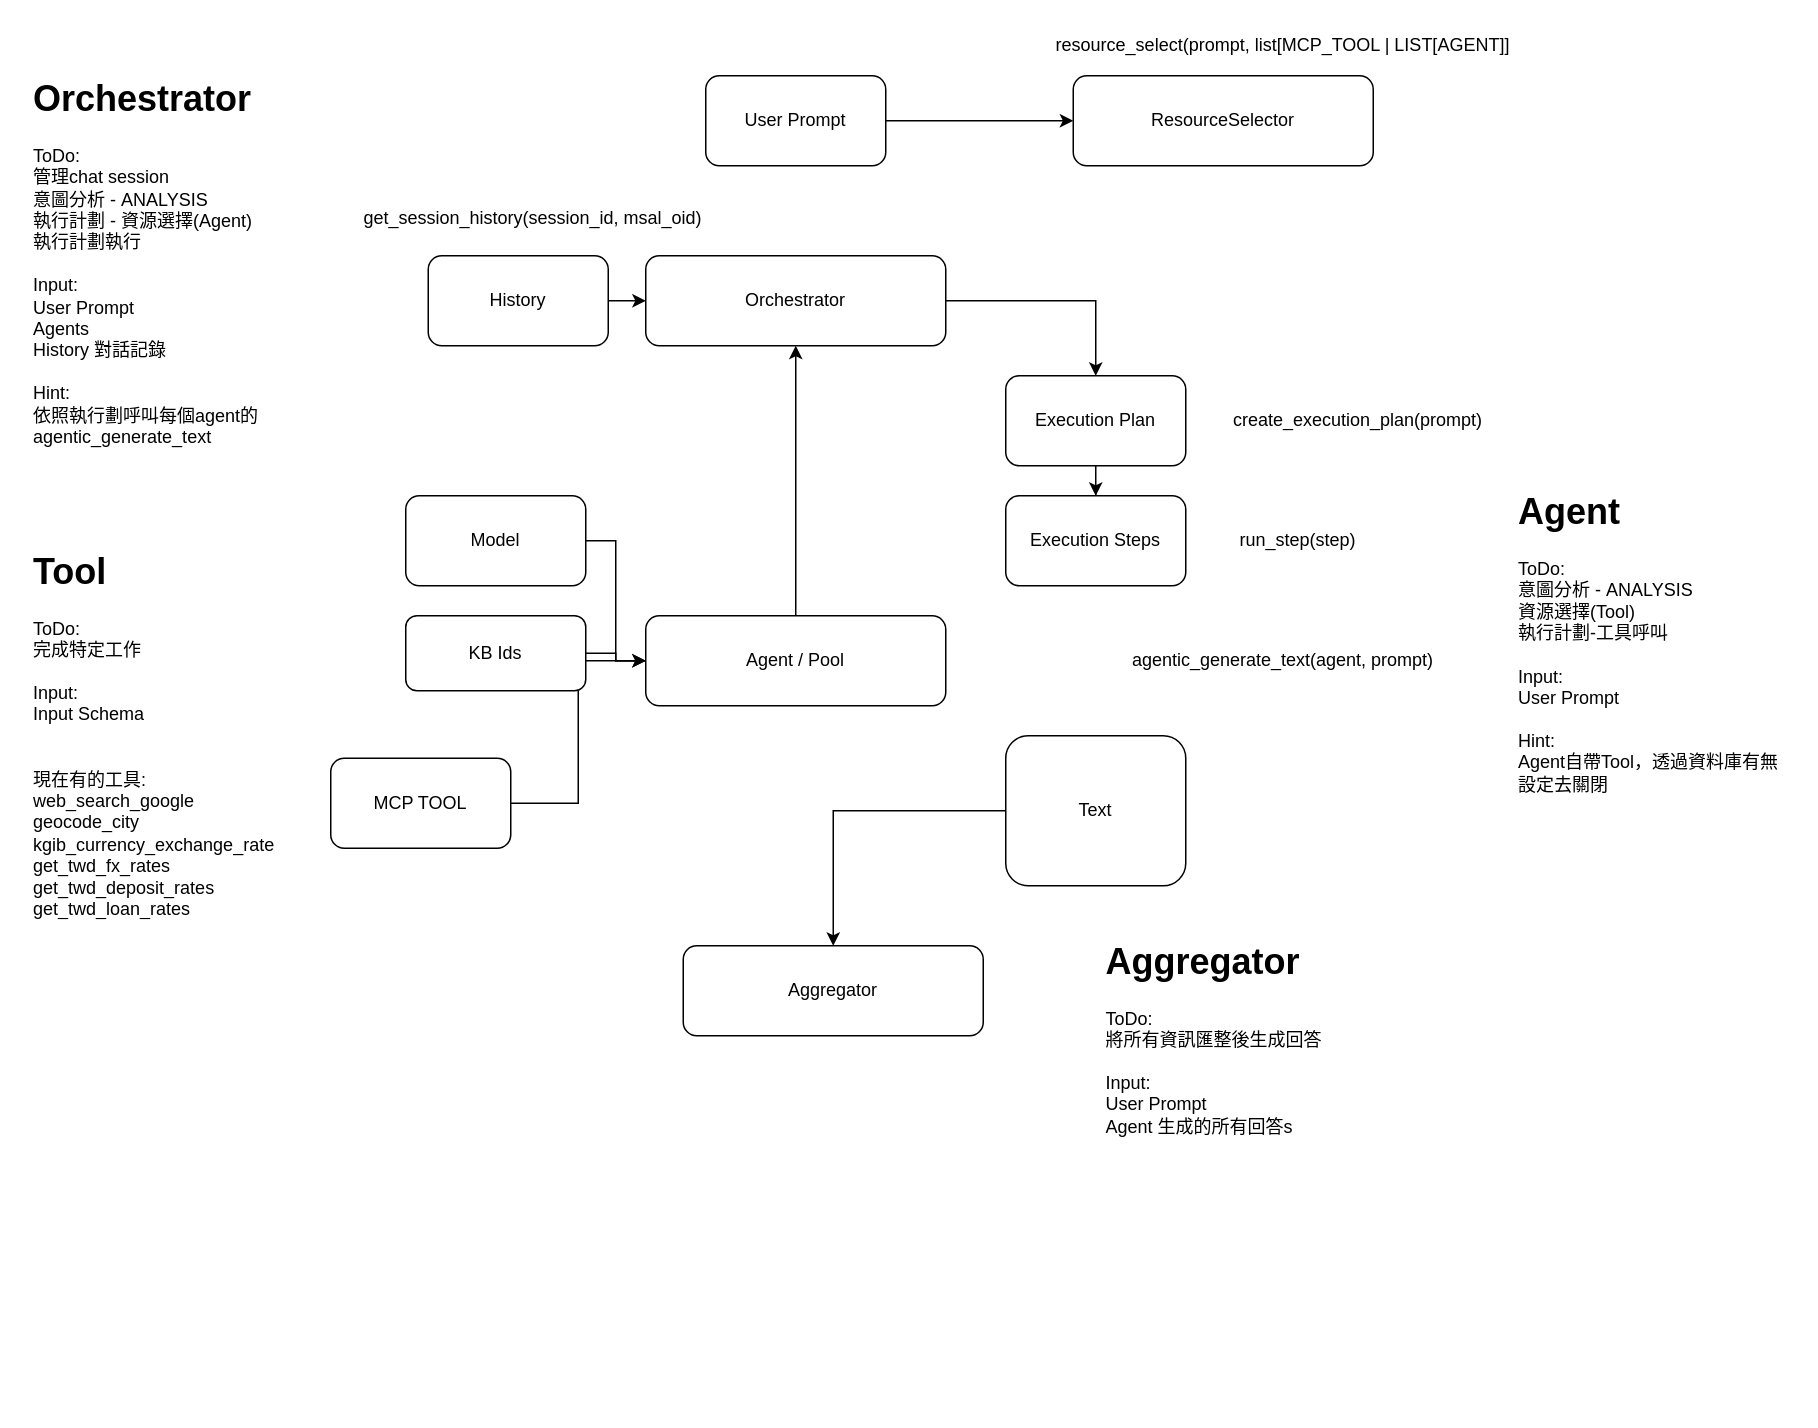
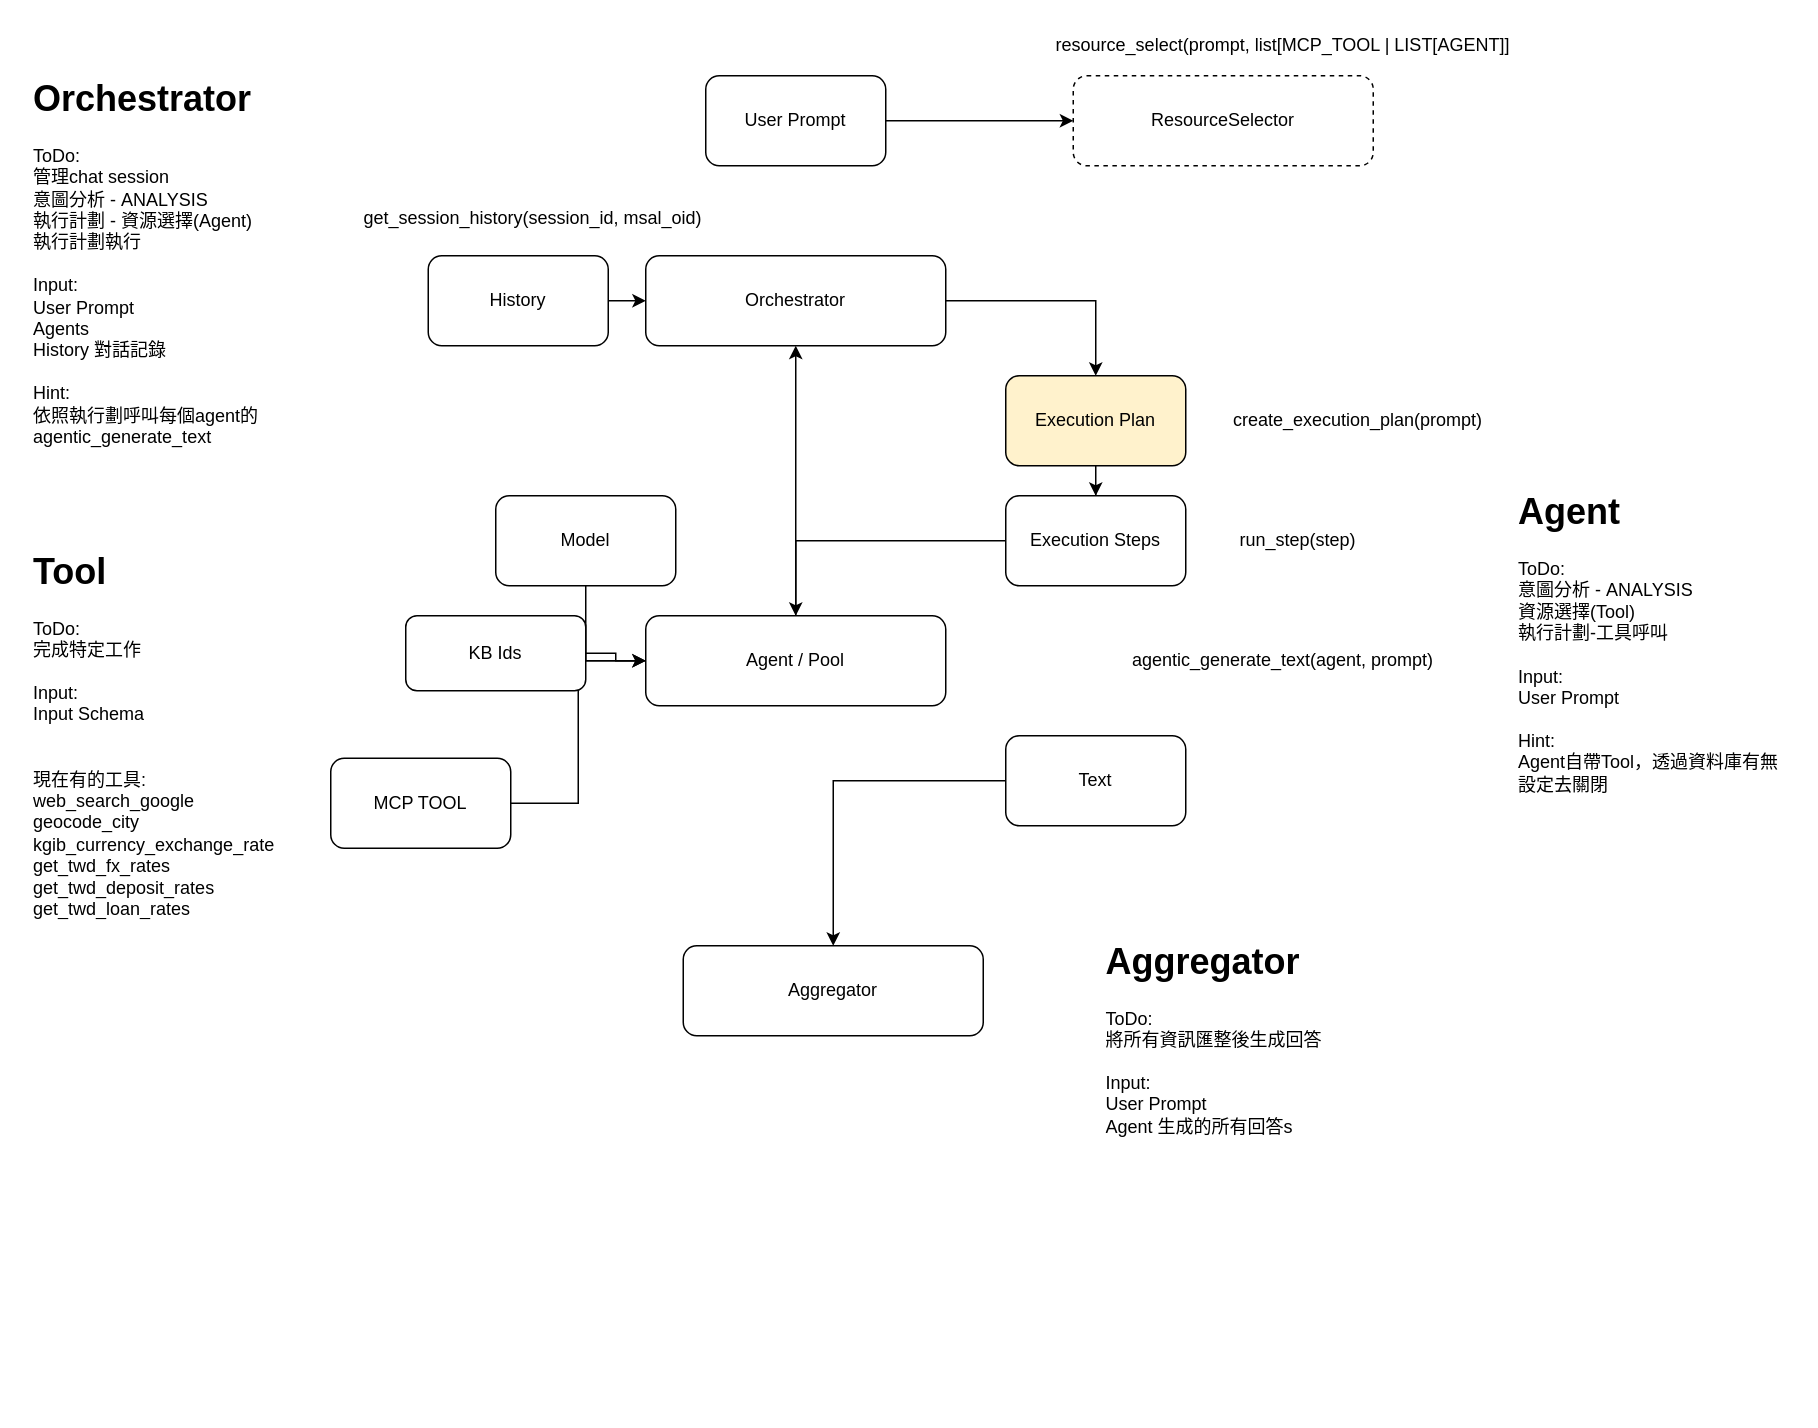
  <mxCell id="0" />
  <mxCell id="1" parent="0" />
  <mxCell id="2" style="edgeStyle=orthogonalEdgeStyle;rounded=0;orthogonalLoop=1;jettySize=auto;html=1;" edge="1" parent="1" source="3" target="32"><mxGeometry relative="1" as="geometry" /></mxCell>
  <mxCell id="3" value="User Prompt" style="rounded=1;whiteSpace=wrap;html=1;" vertex="1" parent="1"><mxGeometry x="470" y="50" width="120" height="60" as="geometry" /></mxCell>
  <mxCell id="4" style="edgeStyle=orthogonalEdgeStyle;rounded=0;orthogonalLoop=1;jettySize=auto;html=1;" edge="1" parent="1" source="5" target="26"><mxGeometry relative="1" as="geometry" /></mxCell>
  <mxCell id="5" value="Orchestrator" style="rounded=1;whiteSpace=wrap;html=1;" vertex="1" parent="1"><mxGeometry x="430" y="170" width="200" height="60" as="geometry" /></mxCell>
  <mxCell id="6" style="edgeStyle=orthogonalEdgeStyle;rounded=0;orthogonalLoop=1;jettySize=auto;html=1;entryX=0;entryY=0.5;entryDx=0;entryDy=0;" edge="1" parent="1" source="7" target="5"><mxGeometry relative="1" as="geometry" /></mxCell>
  <mxCell id="7" value="History" style="rounded=1;whiteSpace=wrap;html=1;" vertex="1" parent="1"><mxGeometry x="285" y="170" width="120" height="60" as="geometry" /></mxCell>
  <mxCell id="8" style="edgeStyle=orthogonalEdgeStyle;rounded=0;orthogonalLoop=1;jettySize=auto;html=1;entryX=0;entryY=0.5;entryDx=0;entryDy=0;endArrow=none;" edge="1" parent="1" source="9" target="15"><mxGeometry relative="1" as="geometry" /></mxCell>
- <mxCell id="9" value="Model" style="rounded=1;whiteSpace=wrap;html=1;" vertex="1" parent="1"><mxGeometry x="270" y="330" width="120" height="60" as="geometry" /></mxCell>
+ <mxCell id="9" value="Model" style="rounded=1;whiteSpace=wrap;html=1;" vertex="1" parent="1"><mxGeometry x="330" y="330" width="120" height="60" as="geometry" /></mxCell>
  <mxCell id="10" style="edgeStyle=orthogonalEdgeStyle;rounded=0;orthogonalLoop=1;jettySize=auto;html=1;entryX=0;entryY=0.5;entryDx=0;entryDy=0;" edge="1" parent="1" source="11" target="15"><mxGeometry relative="1" as="geometry" /></mxCell>
  <mxCell id="11" value="MCP TOOL" style="rounded=1;whiteSpace=wrap;html=1;" vertex="1" parent="1"><mxGeometry x="220" y="505" width="120" height="60" as="geometry" /></mxCell>
  <mxCell id="12" value="" style="edgeStyle=orthogonalEdgeStyle;rounded=0;orthogonalLoop=1;jettySize=auto;html=1;" edge="1" parent="1" source="13" target="15"><mxGeometry relative="1" as="geometry" /></mxCell>
  <mxCell id="13" value="KB Ids" style="rounded=1;whiteSpace=wrap;html=1;" vertex="1" parent="1"><mxGeometry x="270" y="410" width="120" height="50" as="geometry" /></mxCell>
  <mxCell id="14" style="edgeStyle=orthogonalEdgeStyle;rounded=0;orthogonalLoop=1;jettySize=auto;html=1;" edge="1" parent="1" source="15" target="5"><mxGeometry relative="1" as="geometry" /></mxCell>
  <mxCell id="15" value="Agent / Pool" style="rounded=1;whiteSpace=wrap;html=1;" vertex="1" parent="1"><mxGeometry x="430" y="410" width="200" height="60" as="geometry" /></mxCell>
  <mxCell id="16" value="Aggregator" style="rounded=1;whiteSpace=wrap;html=1;" vertex="1" parent="1"><mxGeometry x="455" y="630" width="200" height="60" as="geometry" /></mxCell>
  <mxCell id="17" value="&lt;h1 style=&quot;margin-top: 0px;&quot;&gt;Orchestrator&lt;/h1&gt;&lt;div&gt;ToDo:&lt;/div&gt;&lt;div&gt;管理chat session&lt;/div&gt;&lt;div&gt;意圖分析 - ANALYSIS&lt;/div&gt;&lt;div&gt;執行計劃 - 資源選擇(Agent)&lt;/div&gt;&lt;div&gt;執行計劃執行&lt;br&gt;&lt;br&gt;Input:&lt;/div&gt;&lt;div&gt;User Prompt&lt;/div&gt;&lt;div&gt;Agents&lt;/div&gt;&lt;div&gt;History 對話記錄&lt;/div&gt;&lt;div&gt;&lt;br&gt;&lt;/div&gt;&lt;div&gt;Hint:&lt;/div&gt;&lt;div&gt;依照執行劃呼叫每個agent的&lt;/div&gt;&lt;div&gt;agentic_generate_text&lt;/div&gt;&lt;div&gt;&lt;br&gt;&lt;/div&gt;&lt;div&gt;&lt;br&gt;&lt;/div&gt;&lt;div&gt;&lt;br&gt;&lt;/div&gt;" style="text;html=1;whiteSpace=wrap;overflow=hidden;rounded=0;" vertex="1" parent="1"><mxGeometry x="20" y="45" width="180" height="310" as="geometry" /></mxCell>
  <mxCell id="18" style="edgeStyle=orthogonalEdgeStyle;rounded=0;orthogonalLoop=1;jettySize=auto;html=1;entryX=0.5;entryY=0;entryDx=0;entryDy=0;" edge="1" parent="1" source="19" target="16"><mxGeometry relative="1" as="geometry" /></mxCell>
- <mxCell id="19" value="Text" style="rounded=1;whiteSpace=wrap;html=1;" vertex="1" parent="1"><mxGeometry x="670" y="490" width="120" height="100" as="geometry" /></mxCell>
+ <mxCell id="19" value="Text" style="rounded=1;whiteSpace=wrap;html=1;" vertex="1" parent="1"><mxGeometry x="670" y="490" width="120" height="60" as="geometry" /></mxCell>
  <mxCell id="20" value="&lt;h1 style=&quot;margin-top: 0px;&quot;&gt;Aggregator&lt;/h1&gt;&lt;div&gt;ToDo:&lt;/div&gt;&lt;div&gt;將所有資訊匯整後生成回答&lt;/div&gt;&lt;div&gt;&lt;br&gt;Input:&lt;/div&gt;&lt;div&gt;User Prompt&lt;/div&gt;&lt;div&gt;Agent 生成的所有回答s&lt;/div&gt;&lt;div&gt;&lt;br&gt;&lt;/div&gt;&lt;div&gt;&lt;br&gt;&lt;/div&gt;&lt;div&gt;&lt;br&gt;&lt;/div&gt;&lt;div&gt;&lt;br&gt;&lt;/div&gt;&lt;div&gt;&lt;br&gt;&lt;/div&gt;" style="text;html=1;whiteSpace=wrap;overflow=hidden;rounded=0;" vertex="1" parent="1"><mxGeometry x="735" y="620" width="180" height="310" as="geometry" /></mxCell>
  <mxCell id="21" value="&lt;h1 style=&quot;margin-top: 0px;&quot;&gt;Agent&lt;/h1&gt;&lt;div&gt;ToDo:&lt;/div&gt;&lt;div&gt;意圖分析 - ANALYSIS&lt;/div&gt;&lt;div&gt;資源選擇(Tool)&lt;/div&gt;&lt;div&gt;執行計劃-工具呼叫&lt;/div&gt;&lt;div&gt;&lt;br&gt;Input:&lt;/div&gt;&lt;div&gt;User Prompt&lt;/div&gt;&lt;div&gt;&lt;br&gt;&lt;/div&gt;&lt;div&gt;Hint:&lt;/div&gt;&lt;div&gt;Agent自帶Tool，透過資料庫有無設定去關閉&lt;/div&gt;&lt;div&gt;&lt;br&gt;&lt;/div&gt;&lt;div&gt;&lt;br&gt;&lt;/div&gt;&lt;div&gt;&lt;br&gt;&lt;/div&gt;&lt;div&gt;&lt;br&gt;&lt;/div&gt;&lt;div&gt;&lt;br&gt;&lt;/div&gt;" style="text;html=1;whiteSpace=wrap;overflow=hidden;rounded=0;" vertex="1" parent="1"><mxGeometry x="1010" y="320" width="180" height="250" as="geometry" /></mxCell>
  <mxCell id="22" value="&lt;h1 style=&quot;margin-top: 0px;&quot;&gt;Tool&lt;/h1&gt;&lt;div&gt;ToDo:&lt;/div&gt;&lt;div&gt;完成特定工作&lt;/div&gt;&lt;div&gt;&lt;br&gt;&lt;/div&gt;&lt;div&gt;Input:&lt;/div&gt;&lt;div&gt;Input Schema&lt;/div&gt;&lt;div&gt;&lt;br&gt;&lt;/div&gt;&lt;div&gt;&lt;br&gt;&lt;/div&gt;&lt;div&gt;現在有的工具:&lt;/div&gt;&lt;div&gt;web_search_google&lt;/div&gt;&lt;div&gt;geocode_city&lt;/div&gt;&lt;div&gt;kgib_currency_exchange_rate&lt;/div&gt;&lt;div&gt;get_twd_fx_rates&lt;/div&gt;&lt;div&gt;get_twd_deposit_rates&lt;/div&gt;&lt;div&gt;get_twd_loan_rates&lt;/div&gt;&lt;div&gt;&lt;br&gt;&lt;/div&gt;&lt;div&gt;&lt;br&gt;&lt;/div&gt;&lt;div&gt;&lt;br&gt;&lt;/div&gt;&lt;div&gt;&lt;br&gt;&lt;/div&gt;&lt;div&gt;&lt;br&gt;&lt;/div&gt;&lt;div&gt;&lt;br&gt;&lt;/div&gt;&lt;div&gt;&lt;br&gt;&lt;/div&gt;&lt;div&gt;&lt;br&gt;&lt;/div&gt;&lt;div&gt;&lt;br&gt;&lt;/div&gt;" style="text;html=1;whiteSpace=wrap;overflow=hidden;rounded=0;" vertex="1" parent="1"><mxGeometry x="20" y="360" width="180" height="250" as="geometry" /></mxCell>
  <mxCell id="23" value="agentic_generate_text(agent, prompt)" style="text;html=1;whiteSpace=wrap;strokeColor=none;fillColor=none;align=center;verticalAlign=middle;rounded=0;" vertex="1" parent="1"><mxGeometry x="700" y="425" width="310" height="30" as="geometry" /></mxCell>
  <mxCell id="24" value="get_session_history(session_id, msal_oid)" style="text;html=1;whiteSpace=wrap;strokeColor=none;fillColor=none;align=center;verticalAlign=middle;rounded=0;" vertex="1" parent="1"><mxGeometry x="200" y="130" width="310" height="30" as="geometry" /></mxCell>
  <mxCell id="25" value="" style="edgeStyle=orthogonalEdgeStyle;rounded=0;orthogonalLoop=1;jettySize=auto;html=1;" edge="1" parent="1" source="26" target="28"><mxGeometry relative="1" as="geometry" /></mxCell>
- <mxCell id="26" value="Execution Plan" style="rounded=1;whiteSpace=wrap;html=1;" vertex="1" parent="1"><mxGeometry x="670" y="250" width="120" height="60" as="geometry" /></mxCell>
+ <mxCell id="26" value="Execution Plan" style="rounded=1;whiteSpace=wrap;html=1;fillColor=#fff2cc;" vertex="1" parent="1"><mxGeometry x="670" y="250" width="120" height="60" as="geometry" /></mxCell>
+ <mxCell id="27" style="edgeStyle=orthogonalEdgeStyle;rounded=0;orthogonalLoop=1;jettySize=auto;html=1;entryX=0.5;entryY=0;entryDx=0;entryDy=0;" edge="1" parent="1" source="28" target="15"><mxGeometry relative="1" as="geometry" /></mxCell>
  <mxCell id="28" value="Execution Steps" style="rounded=1;whiteSpace=wrap;html=1;" vertex="1" parent="1"><mxGeometry x="670" y="330" width="120" height="60" as="geometry" /></mxCell>
  <mxCell id="29" value="create_execution_plan(prompt)" style="text;html=1;whiteSpace=wrap;strokeColor=none;fillColor=none;align=center;verticalAlign=middle;rounded=0;" vertex="1" parent="1"><mxGeometry x="780" y="265" width="250" height="30" as="geometry" /></mxCell>
  <mxCell id="30" value="run_step(step)" style="text;html=1;whiteSpace=wrap;strokeColor=none;fillColor=none;align=center;verticalAlign=middle;rounded=0;" vertex="1" parent="1"><mxGeometry x="780" y="345" width="170" height="30" as="geometry" /></mxCell>
  <mxCell id="31" value="resource_select(prompt, list[MCP_TOOL | LIST[AGENT]]" style="text;html=1;whiteSpace=wrap;strokeColor=none;fillColor=none;align=center;verticalAlign=middle;rounded=0;" vertex="1" parent="1"><mxGeometry x="670" y="20" width="370" height="20" as="geometry" /></mxCell>
- <mxCell id="32" value="ResourceSelector" style="rounded=1;whiteSpace=wrap;html=1;" vertex="1" parent="1"><mxGeometry x="715" y="50" width="200" height="60" as="geometry" /></mxCell>
+ <mxCell id="32" value="ResourceSelector" style="rounded=1;whiteSpace=wrap;html=1;dashed=1;" vertex="1" parent="1"><mxGeometry x="715" y="50" width="200" height="60" as="geometry" /></mxCell>
